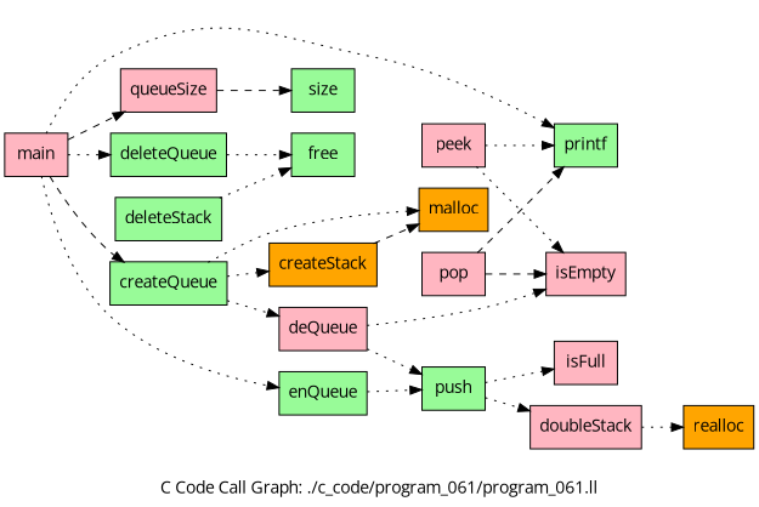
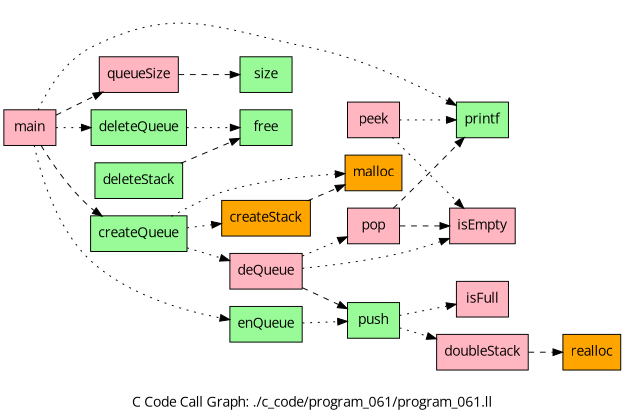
  digraph {
    fontname="Open Sans"
    label="C Code Call Graph: ./c_code/program_061/program_061.ll"
    rankdir=LR
    node [fillcolor=lightpink fontname="Open Sans" shape=record style=filled]
    edge [fontname="Open Sans" style=dotted]
    n1 [fillcolor=orange label="{createStack}"]
    n2 [fillcolor=orange label="{malloc}"]
    n3 [label="{isEmpty}"]
    n4 [fillcolor=palegreen label="{size}"]
    n5 [label="{isFull}"]
    n6 [label="{doubleStack}"]
    n7 [fillcolor=orange label="{realloc}"]
    n8 [fillcolor=palegreen label="{push}"]
    n9 [label="{pop}"]
    n10 [fillcolor=palegreen label="{printf}"]
    n11 [label="{peek}"]
    n12 [fillcolor=palegreen label="{deleteStack}"]
    n13 [fillcolor=palegreen label="{free}"]
    n14 [label="{queueSize}"]
    n15 [fillcolor=palegreen label="{createQueue}"]
    n16 [label="{deQueue}"]
    n17 [fillcolor=palegreen label="{enQueue}"]
    n18 [fillcolor=palegreen label="{deleteQueue}"]
    n19 [label="{main}"]
    n1 -> n2 [style=dashed]
-   n6 -> n7
+   n6 -> n7 [style=dashed]
    n8 -> n5
    n8 -> n6
    n9 -> n3 [style=dashed]
    n9 -> n10 [style=dashed]
    n11 -> n3
    n11 -> n10
-   n12 -> n13
+   n12 -> n13 [style=dashed]
    n14 -> n4 [style=dashed]
    n15 -> n1
    n15 -> n2
    n15 -> n16
    n16 -> n3
-   n16 -> n8
+   n16 -> n8 [style=dashed]
+   n16 -> n9
    n17 -> n8
    n18 -> n13
    n19 -> n10
    n19 -> n14 [style=dashed]
    n19 -> n15 [style=dashed]
    n19 -> n17
    n19 -> n18
  }
